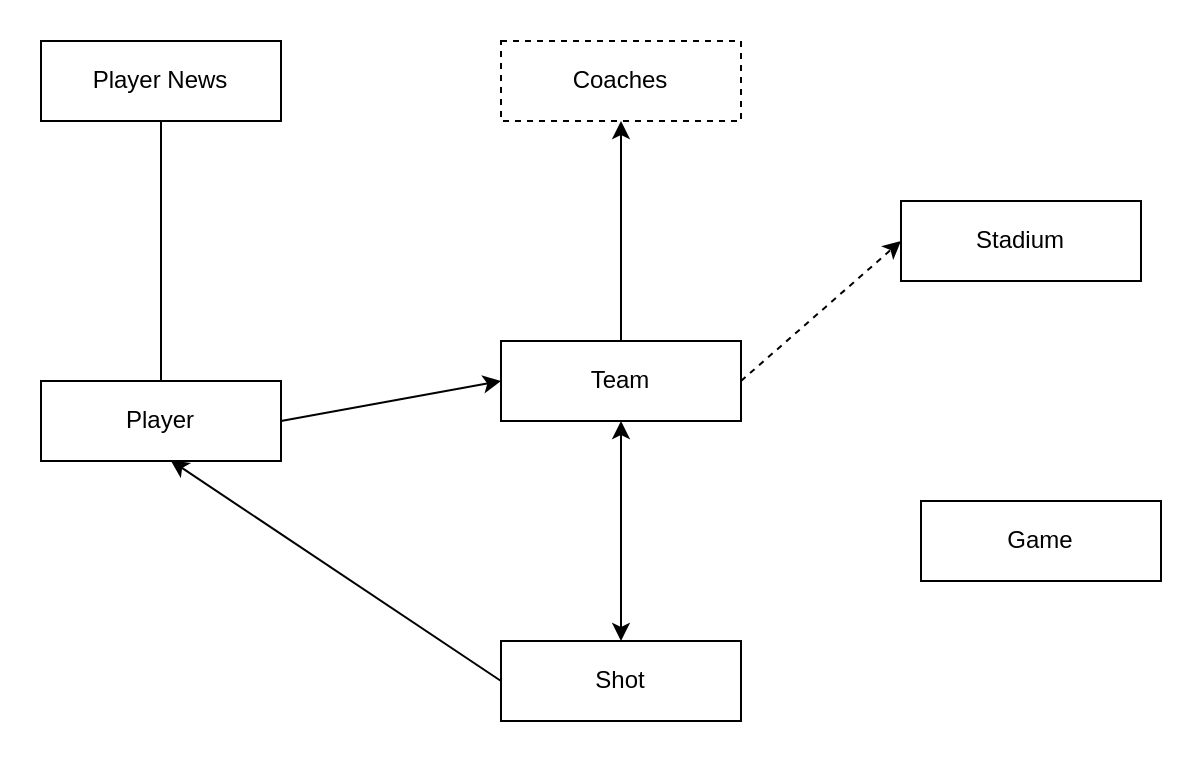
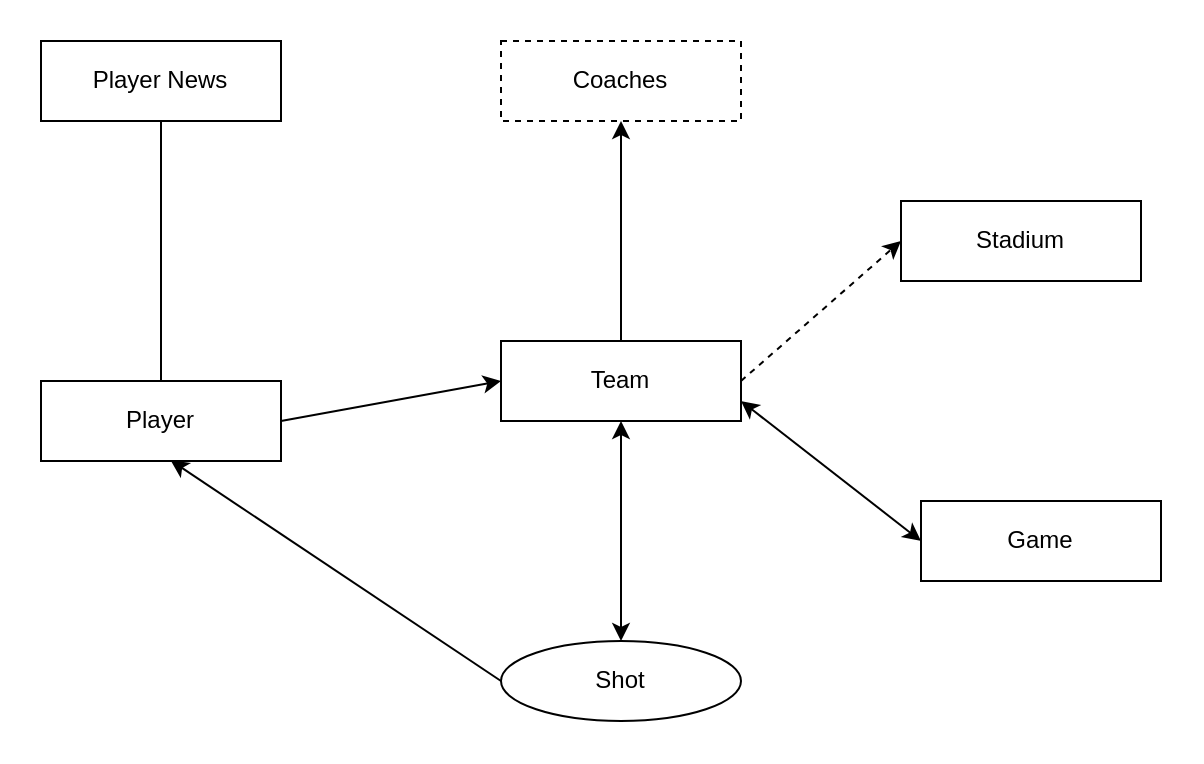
  <mxCell id="0" />
  <mxCell id="1" parent="0" />
  <mxCell id="2" value="Player News" style="rounded=0;whiteSpace=wrap;html=1;" parent="1" vertex="1"><mxGeometry x="20" y="20" width="120" height="40" as="geometry" /></mxCell>
  <mxCell id="3" value="Player" style="rounded=0;whiteSpace=wrap;html=1;" parent="1" vertex="1"><mxGeometry x="20" y="190" width="120" height="40" as="geometry" /></mxCell>
  <mxCell id="4" value="Team" style="rounded=0;whiteSpace=wrap;html=1;shadow=0;" parent="1" vertex="1"><mxGeometry x="250" y="170" width="120" height="40" as="geometry" /></mxCell>
  <mxCell id="5" value="Coaches" style="rounded=0;whiteSpace=wrap;html=1;shadow=0;dashed=1;" parent="1" vertex="1"><mxGeometry x="250" y="20" width="120" height="40" as="geometry" /></mxCell>
  <mxCell id="6" value="Stadium" style="rounded=0;whiteSpace=wrap;html=1;shadow=0;" parent="1" vertex="1"><mxGeometry x="450" y="100" width="120" height="40" as="geometry" /></mxCell>
  <mxCell id="7" value="Game" style="rounded=0;whiteSpace=wrap;html=1;shadow=0;" parent="1" vertex="1"><mxGeometry x="460" y="250" width="120" height="40" as="geometry" /></mxCell>
  <mxCell id="8" style="edgeStyle=orthogonalEdgeStyle;rounded=0;orthogonalLoop=1;jettySize=auto;html=1;exitX=0.5;exitY=0;exitDx=0;exitDy=0;entryX=0.5;entryY=1;entryDx=0;entryDy=0;startArrow=classic;startFill=1;" edge="1" parent="1" source="9" target="4"><mxGeometry relative="1" as="geometry" /></mxCell>
- <mxCell id="9" value="Shot" style="rounded=0;whiteSpace=wrap;html=1;shadow=0;" parent="1" vertex="1"><mxGeometry x="250" y="320" width="120" height="40" as="geometry" /></mxCell>
+ <mxCell id="9" value="Shot" style="ellipse;whiteSpace=wrap;html=1;shadow=0;" parent="1" vertex="1"><mxGeometry x="250" y="320" width="120" height="40" as="geometry" /></mxCell>
  <mxCell id="10" value="" style="endArrow=none;html=1;rounded=0;entryX=0.5;entryY=1;entryDx=0;entryDy=0;startArrow=none;startFill=0;endFill=0;" parent="1" source="3" target="2" edge="1"><mxGeometry width="50" height="50" relative="1" as="geometry"><mxPoint x="25" y="230" as="sourcePoint" /><mxPoint x="70" y="170" as="targetPoint" /></mxGeometry></mxCell>
  <mxCell id="11" value="" style="endArrow=classic;html=1;rounded=0;exitX=1;exitY=0.5;exitDx=0;exitDy=0;entryX=0;entryY=0.5;entryDx=0;entryDy=0;endFill=1;" parent="1" source="3" target="4" edge="1"><mxGeometry width="50" height="50" relative="1" as="geometry"><mxPoint x="205" y="280" as="sourcePoint" /><mxPoint x="270" y="220" as="targetPoint" /></mxGeometry></mxCell>
  <mxCell id="12" value="" style="endArrow=classic;html=1;rounded=0;entryX=0.54;entryY=0.992;entryDx=0;entryDy=0;exitX=0;exitY=0.5;exitDx=0;exitDy=0;entryPerimeter=0;" parent="1" source="9" target="3" edge="1"><mxGeometry width="50" height="50" relative="1" as="geometry"><mxPoint x="240" y="540" as="sourcePoint" /><mxPoint x="470" y="270" as="targetPoint" /></mxGeometry></mxCell>
+ <mxCell id="13" value="" style="endArrow=classic;html=1;rounded=0;exitX=0;exitY=0.5;exitDx=0;exitDy=0;startArrow=classic;startFill=1;endFill=1;entryX=1;entryY=0.75;entryDx=0;entryDy=0;" parent="1" source="7" target="4" edge="1"><mxGeometry width="50" height="50" relative="1" as="geometry"><mxPoint x="427.5" y="270" as="sourcePoint" /><mxPoint x="370" y="190" as="targetPoint" /></mxGeometry></mxCell>
  <mxCell id="14" value="" style="endArrow=classic;html=1;rounded=0;entryX=0;entryY=0.5;entryDx=0;entryDy=0;entryPerimeter=0;exitX=1;exitY=0.5;exitDx=0;exitDy=0;endFill=1;dashed=1;" parent="1" source="4" target="6" edge="1"><mxGeometry width="50" height="50" relative="1" as="geometry"><mxPoint x="522.5" y="140" as="sourcePoint" /><mxPoint x="570" y="70" as="targetPoint" /></mxGeometry></mxCell>
  <mxCell id="15" value="" style="endArrow=classic;html=1;rounded=0;entryX=0.5;entryY=1;entryDx=0;entryDy=0;endFill=1;exitX=0.5;exitY=0;exitDx=0;exitDy=0;" parent="1" source="4" target="5" edge="1"><mxGeometry width="50" height="50" relative="1" as="geometry"><mxPoint x="369.542" y="60.758" as="sourcePoint" /><mxPoint x="340" y="-10" as="targetPoint" /></mxGeometry></mxCell>
